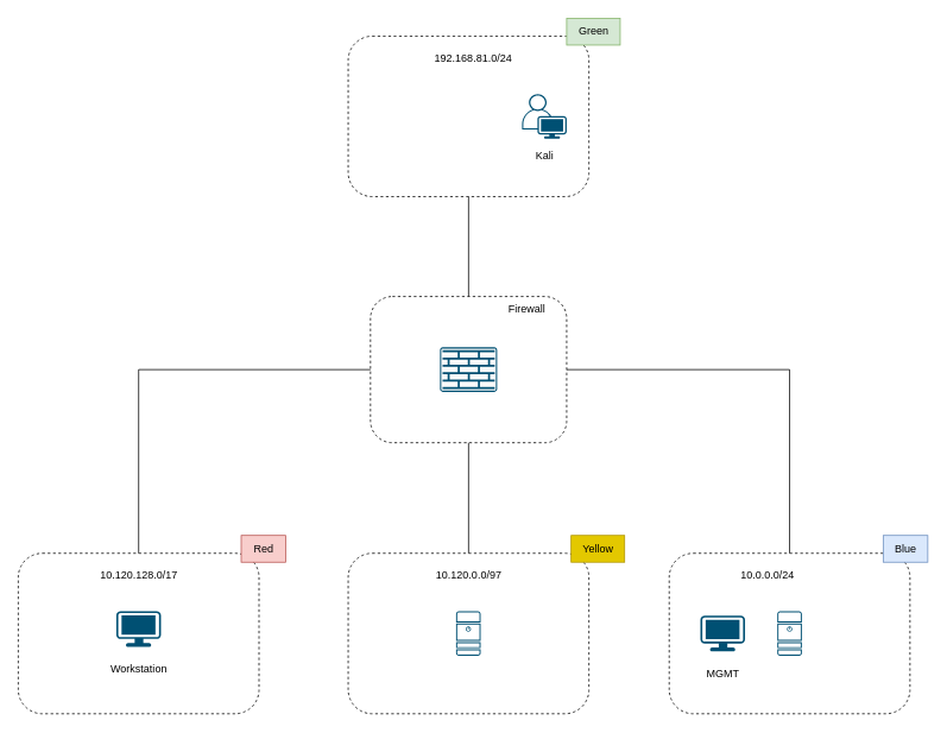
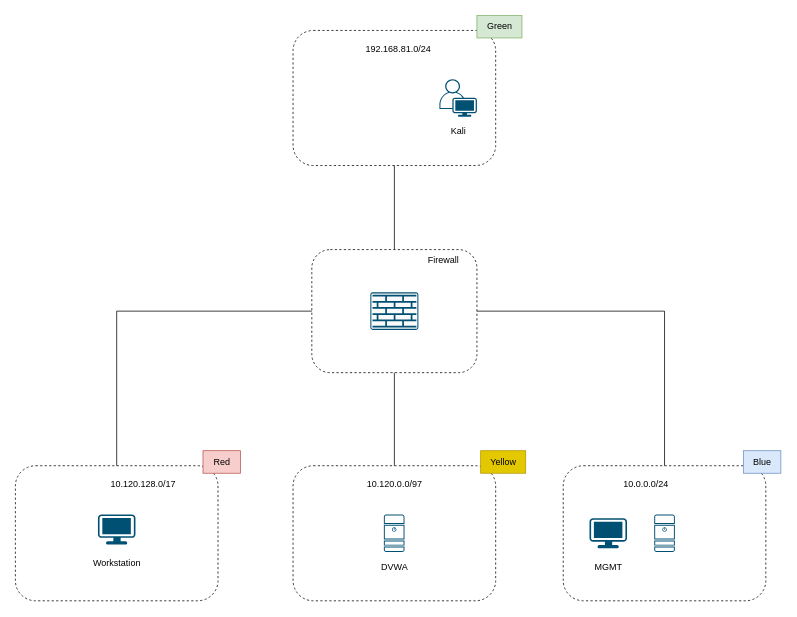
  <mxCell id="0" />
  <mxCell id="1" parent="0" />
  <mxCell id="2" value="" style="sketch=0;points=[[0.015,0.015,0],[0.985,0.015,0],[0.985,0.985,0],[0.015,0.985,0],[0.25,0,0],[0.5,0,0],[0.75,0,0],[1,0.25,0],[1,0.5,0],[1,0.75,0],[0.75,1,0],[0.5,1,0],[0.25,1,0],[0,0.75,0],[0,0.5,0],[0,0.25,0]];verticalLabelPosition=bottom;html=1;verticalAlign=top;aspect=fixed;align=center;pointerEvents=1;shape=mxgraph.cisco19.rect;prIcon=firewall;fillColor=#FAFAFA;strokeColor=#005073;" vertex="1" parent="1"><mxGeometry x="493" y="389" width="64" height="50" as="geometry" /></mxCell>
  <mxCell id="3" style="edgeStyle=orthogonalEdgeStyle;rounded=0;orthogonalLoop=1;jettySize=auto;html=1;exitX=0.5;exitY=1;exitDx=0;exitDy=0;endArrow=none;startFill=0;" edge="1" parent="1" source="4" target="11"><mxGeometry relative="1" as="geometry" /></mxCell>
  <mxCell id="4" value="" style="rounded=1;whiteSpace=wrap;html=1;fillColor=none;dashed=1;" vertex="1" parent="1"><mxGeometry x="390" y="40" width="270" height="180" as="geometry" /></mxCell>
  <mxCell id="5" value="" style="rounded=1;whiteSpace=wrap;html=1;fillColor=none;dashed=1;" vertex="1" parent="1"><mxGeometry x="20" y="620" width="270" height="180" as="geometry" /></mxCell>
  <mxCell id="6" value="" style="rounded=1;whiteSpace=wrap;html=1;fillColor=none;dashed=1;glass=0;" vertex="1" parent="1"><mxGeometry x="750" y="620" width="270" height="180" as="geometry" /></mxCell>
  <mxCell id="7" value="" style="rounded=1;whiteSpace=wrap;html=1;fillColor=none;dashed=1;" vertex="1" parent="1"><mxGeometry x="390" y="620" width="270" height="180" as="geometry" /></mxCell>
  <mxCell id="8" style="edgeStyle=orthogonalEdgeStyle;rounded=0;orthogonalLoop=1;jettySize=auto;html=1;exitX=1;exitY=0.5;exitDx=0;exitDy=0;entryX=0.5;entryY=0;entryDx=0;entryDy=0;endArrow=none;startFill=0;" edge="1" parent="1" source="11" target="6"><mxGeometry relative="1" as="geometry" /></mxCell>
  <mxCell id="9" style="edgeStyle=orthogonalEdgeStyle;rounded=0;orthogonalLoop=1;jettySize=auto;html=1;exitX=0.5;exitY=1;exitDx=0;exitDy=0;entryX=0.5;entryY=0;entryDx=0;entryDy=0;endArrow=none;startFill=0;" edge="1" parent="1" source="11" target="7"><mxGeometry relative="1" as="geometry" /></mxCell>
  <mxCell id="10" style="edgeStyle=orthogonalEdgeStyle;rounded=0;orthogonalLoop=1;jettySize=auto;html=1;exitX=0;exitY=0.5;exitDx=0;exitDy=0;entryX=0.5;entryY=0;entryDx=0;entryDy=0;endArrow=none;startFill=0;" edge="1" parent="1" source="11" target="5"><mxGeometry relative="1" as="geometry" /></mxCell>
  <mxCell id="11" value="" style="rounded=1;whiteSpace=wrap;html=1;fillColor=none;dashed=1;" vertex="1" parent="1"><mxGeometry x="415" y="332" width="220" height="164" as="geometry" /></mxCell>
  <mxCell id="12" value="" style="points=[[0.03,0.03,0],[0.5,0,0],[0.97,0.03,0],[1,0.4,0],[0.97,0.745,0],[0.5,1,0],[0.03,0.745,0],[0,0.4,0]];verticalLabelPosition=bottom;sketch=0;html=1;verticalAlign=top;aspect=fixed;align=center;pointerEvents=1;shape=mxgraph.cisco19.workstation;fillColor=#005073;strokeColor=none;" vertex="1" parent="1"><mxGeometry x="785" y="690" width="50" height="40" as="geometry" /></mxCell>
  <mxCell id="13" value="" style="points=[[0.03,0.03,0],[0.5,0,0],[0.97,0.03,0],[1,0.4,0],[0.97,0.745,0],[0.5,1,0],[0.03,0.745,0],[0,0.4,0]];verticalLabelPosition=bottom;sketch=0;html=1;verticalAlign=top;aspect=fixed;align=center;pointerEvents=1;shape=mxgraph.cisco19.workstation;fillColor=#005073;strokeColor=none;" vertex="1" parent="1"><mxGeometry x="130" y="685" width="50" height="40" as="geometry" /></mxCell>
  <mxCell id="14" value="" style="sketch=0;points=[[0.015,0.015,0],[0.985,0.015,0],[0.985,0.985,0],[0.015,0.985,0],[0.25,0,0],[0.5,0,0],[0.75,0,0],[1,0.25,0],[1,0.5,0],[1,0.75,0],[0.75,1,0],[0.5,1,0],[0.25,1,0],[0,0.75,0],[0,0.5,0],[0,0.25,0]];verticalLabelPosition=bottom;html=1;verticalAlign=top;aspect=fixed;align=center;pointerEvents=1;shape=mxgraph.cisco19.server;fillColor=#005073;strokeColor=none;" vertex="1" parent="1"><mxGeometry x="871.25" y="685" width="27.5" height="50" as="geometry" /></mxCell>
  <mxCell id="15" value="&lt;div&gt;MGMT&lt;/div&gt;" style="text;html=1;align=center;verticalAlign=middle;resizable=0;points=[];autosize=1;strokeColor=none;fillColor=none;" vertex="1" parent="1"><mxGeometry x="780" y="740" width="60" height="30" as="geometry" /></mxCell>
  <mxCell id="16" value="&lt;div&gt;Workstation&lt;/div&gt;" style="text;html=1;align=center;verticalAlign=middle;resizable=0;points=[];autosize=1;strokeColor=none;fillColor=none;" vertex="1" parent="1"><mxGeometry x="110" y="735" width="90" height="30" as="geometry" /></mxCell>
  <mxCell id="17" value="Firewall" style="text;html=1;align=center;verticalAlign=middle;resizable=0;points=[];autosize=1;strokeColor=none;fillColor=none;" vertex="1" parent="1"><mxGeometry x="560" y="332" width="60" height="30" as="geometry" /></mxCell>
  <mxCell id="18" value="&lt;div&gt;Green&lt;/div&gt;" style="text;html=1;align=center;verticalAlign=middle;resizable=0;points=[];autosize=1;strokeColor=#82b366;fillColor=#d5e8d4;" vertex="1" parent="1"><mxGeometry x="635" y="20" width="60" height="30" as="geometry" /></mxCell>
  <mxCell id="19" value="&lt;div&gt;Blue&lt;/div&gt;" style="text;html=1;align=center;verticalAlign=middle;resizable=0;points=[];autosize=1;strokeColor=#6c8ebf;fillColor=#dae8fc;" vertex="1" parent="1"><mxGeometry x="990" y="600" width="50" height="30" as="geometry" /></mxCell>
  <mxCell id="20" value="&lt;div&gt;Red&lt;/div&gt;" style="text;html=1;align=center;verticalAlign=middle;resizable=0;points=[];autosize=1;strokeColor=#b85450;fillColor=#f8cecc;" vertex="1" parent="1"><mxGeometry x="270" y="600" width="50" height="30" as="geometry" /></mxCell>
  <mxCell id="21" value="Yellow" style="text;html=1;align=center;verticalAlign=middle;resizable=0;points=[];autosize=1;strokeColor=#B09500;fillColor=#e3c800;fontColor=#000000;" vertex="1" parent="1"><mxGeometry x="640" y="600" width="60" height="30" as="geometry" /></mxCell>
  <mxCell id="22" value="" style="sketch=0;points=[[0.015,0.015,0],[0.985,0.015,0],[0.985,0.985,0],[0.015,0.985,0],[0.25,0,0],[0.5,0,0],[0.75,0,0],[1,0.25,0],[1,0.5,0],[1,0.75,0],[0.75,1,0],[0.5,1,0],[0.25,1,0],[0,0.75,0],[0,0.5,0],[0,0.25,0]];verticalLabelPosition=bottom;html=1;verticalAlign=top;aspect=fixed;align=center;pointerEvents=1;shape=mxgraph.cisco19.server;fillColor=#005073;strokeColor=none;" vertex="1" parent="1"><mxGeometry x="511" y="685" width="27.5" height="50" as="geometry" /></mxCell>
  <mxCell id="23" value="" style="points=[[0.35,0,0],[0.98,0.51,0],[1,0.71,0],[0.67,1,0],[0,0.795,0],[0,0.65,0]];verticalLabelPosition=bottom;sketch=0;html=1;verticalAlign=top;aspect=fixed;align=center;pointerEvents=1;shape=mxgraph.cisco19.user;fillColor=#005073;strokeColor=none;" vertex="1" parent="1"><mxGeometry x="585" y="105" width="50" height="50" as="geometry" /></mxCell>
  <mxCell id="24" value="Kali" style="text;html=1;align=center;verticalAlign=middle;resizable=0;points=[];autosize=1;strokeColor=none;fillColor=none;" vertex="1" parent="1"><mxGeometry x="590" y="160" width="40" height="30" as="geometry" /></mxCell>
+ <mxCell id="25" value="DVWA" style="text;html=1;align=center;verticalAlign=middle;resizable=0;points=[];autosize=1;strokeColor=none;fillColor=none;" vertex="1" parent="1"><mxGeometry x="495" y="740" width="60" height="30" as="geometry" /></mxCell>
  <mxCell id="26" value="&lt;div&gt;192.168.81.0/24&lt;/div&gt;" style="text;html=1;align=center;verticalAlign=middle;resizable=0;points=[];autosize=1;strokeColor=none;fillColor=none;" vertex="1" parent="1"><mxGeometry x="475" y="50" width="110" height="30" as="geometry" /></mxCell>
  <mxCell id="27" value="&lt;div&gt;10.0.0.0/24&lt;/div&gt;" style="text;html=1;align=center;verticalAlign=middle;resizable=0;points=[];autosize=1;strokeColor=none;fillColor=none;" vertex="1" parent="1"><mxGeometry x="820" y="630" width="80" height="30" as="geometry" /></mxCell>
  <mxCell id="28" value="&lt;div&gt;10.120.0.0/97&lt;/div&gt;" style="text;html=1;align=center;verticalAlign=middle;resizable=0;points=[];autosize=1;strokeColor=none;fillColor=none;" vertex="1" parent="1"><mxGeometry x="475" y="630" width="100" height="30" as="geometry" /></mxCell>
- <mxCell id="29" value="10.120.128.0/17" style="text;html=1;align=center;verticalAlign=middle;resizable=0;points=[];autosize=1;strokeColor=none;fillColor=none;" vertex="1" parent="1"><mxGeometry x="100" y="630" width="110" height="30" as="geometry" /></mxCell>
+ <mxCell id="29" value="10.120.128.0/17" style="text;html=1;align=center;verticalAlign=middle;resizable=0;points=[];autosize=1;strokeColor=none;fillColor=none;" vertex="1" parent="1"><mxGeometry x="135" y="630" width="110" height="30" as="geometry" /></mxCell>
